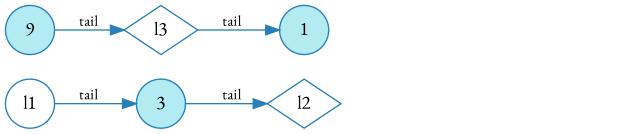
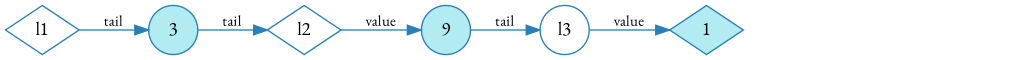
  digraph {
    fontname="EB Garamond"
    rankdir=LR
    splines=false
    node [color="#2980B9" fillcolor="#ffffff" fontcolor="#000000" fontname="EB Garamond" shape=circle style=filled]
    edge [color="#2980B9" fontcolor="#000000" fontname="EB Garamond" fontsize=11]
    n1 [fillcolor="#b2ebf2" label=3]
-   l1
+   l1 [shape=diamond]
    l2 [shape=diamond]
    n4 [fillcolor="#b2ebf2" label=9]
-   l3 [shape=diamond]
-   n6 [fillcolor="#b2ebf2" label=1]
+   l3
+   n6 [fillcolor="#b2ebf2" label=1 shape=diamond]
    l4 [shape=diamond style=invis]
    n8 [label="∅" style=invis]
    n1 -> l2 [label=tail]
    l1 -> n1 [label=tail]
+   l2 -> n4 [label=value]
    n4 -> l3 [label=tail]
-   l3 -> n6 [label=tail]
+   l3 -> n6 [label=value]
    n6 -> l4 [label=tail style=invis]
    l4 -> n8 [label=value style=invis]
  }
